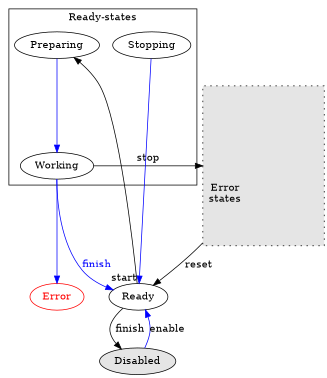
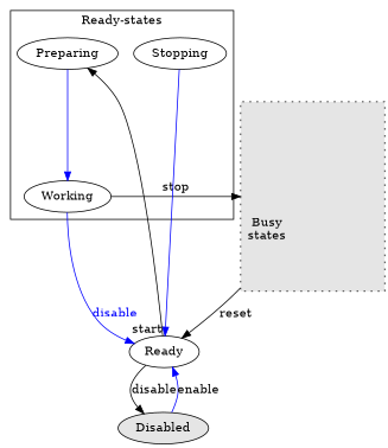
  digraph {
    node [fillcolor=white style=filled]
    edge [color=blue]
    n1 [label=Working]
    Preparing
    Stopping
-   n4 [fillcolor=gray90 height=3 label=" \n \n \n \n \nError                       \nstates                       " shape=box style="filled,dotted"]
+   n4 [fillcolor=gray90 height=3 label=" \n \n \n \n \nBusy                       \nstates                       " shape=box style="filled,dotted"]
    Ready [fillcolor="" style=""]
-   Error [color=red fontcolor=red fillcolor="" style=""]
    Disabled [fillcolor=gray90]
    subgraph cluster_1 {
      label="Ready-states"
      n1
      Preparing
      Stopping
    }
    n1 -> n4 [label=stop color=""]
-   n1 -> Ready [fontcolor=blue label=finish]
-   n1 -> Error
+   n1 -> Ready [fontcolor=blue label=disable]
    Preparing -> n1
    Stopping -> Ready
    n4 -> Ready [label=reset color=""]
    Ready -> Preparing [labelangle=-20 labeldistance=3 taillabel=start color=""]
-   Ready -> Disabled [label=finish color=""]
+   Ready -> Disabled [label=disable color=""]
    Disabled -> Ready [label=enable]
  }
